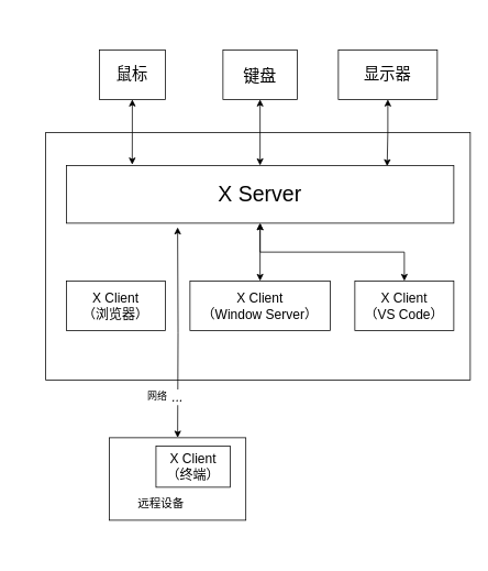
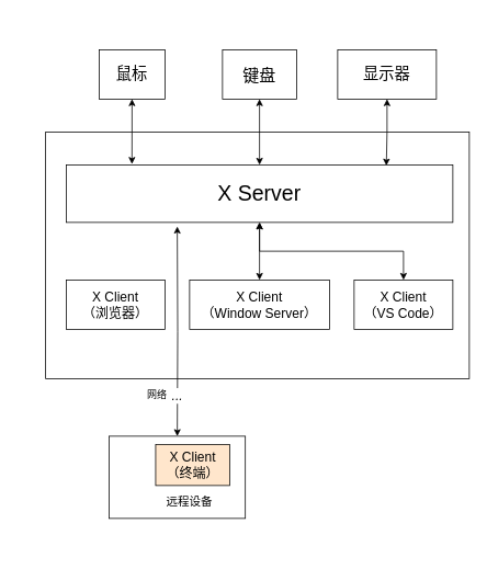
  <mxCell id="0" />
  <mxCell id="1" parent="0" />
  <mxCell id="2" value="" style="rounded=0;whiteSpace=wrap;html=1;strokeColor=none;" parent="1" vertex="1"><mxGeometry x="20" y="20" width="410" height="650" as="geometry" /></mxCell>
  <mxCell id="3" value="" style="rounded=0;whiteSpace=wrap;html=1;" parent="1" vertex="1"><mxGeometry x="55" y="160" width="515" height="300" as="geometry" /></mxCell>
  <mxCell id="4" style="edgeStyle=orthogonalEdgeStyle;rounded=0;orthogonalLoop=1;jettySize=auto;html=1;exitX=0.5;exitY=1;exitDx=0;exitDy=0;entryX=0.17;entryY=-0.014;entryDx=0;entryDy=0;entryPerimeter=0;startArrow=classic;startFill=1;" edge="1" parent="1" source="5" target="12"><mxGeometry relative="1" as="geometry" /></mxCell>
  <mxCell id="5" value="&lt;font style=&quot;font-size: 19px&quot;&gt;鼠标&lt;/font&gt;" style="rounded=0;whiteSpace=wrap;html=1;" parent="1" vertex="1"><mxGeometry x="120" y="60" width="80" height="60" as="geometry" /></mxCell>
  <mxCell id="6" style="edgeStyle=orthogonalEdgeStyle;rounded=0;orthogonalLoop=1;jettySize=auto;html=1;exitX=0.5;exitY=1;exitDx=0;exitDy=0;entryX=0.5;entryY=0;entryDx=0;entryDy=0;startArrow=classic;startFill=1;" edge="1" parent="1" source="7" target="12"><mxGeometry relative="1" as="geometry" /></mxCell>
  <mxCell id="7" value="&lt;font style=&quot;font-size: 20px&quot;&gt;键盘&lt;/font&gt;" style="rounded=0;whiteSpace=wrap;html=1;" parent="1" vertex="1"><mxGeometry x="270" y="60" width="90" height="60" as="geometry" /></mxCell>
  <mxCell id="8" style="edgeStyle=orthogonalEdgeStyle;rounded=0;orthogonalLoop=1;jettySize=auto;html=1;exitX=0.5;exitY=1;exitDx=0;exitDy=0;entryX=0.828;entryY=0.014;entryDx=0;entryDy=0;entryPerimeter=0;startArrow=classic;startFill=1;" edge="1" parent="1" source="9" target="12"><mxGeometry relative="1" as="geometry" /></mxCell>
  <mxCell id="9" value="&lt;font style=&quot;font-size: 19px&quot;&gt;显示器&lt;/font&gt;" style="rounded=0;whiteSpace=wrap;html=1;" parent="1" vertex="1"><mxGeometry x="410" y="60" width="120" height="60" as="geometry" /></mxCell>
  <mxCell id="10" style="edgeStyle=orthogonalEdgeStyle;rounded=0;orthogonalLoop=1;jettySize=auto;html=1;startArrow=classic;startFill=1;entryX=0.5;entryY=0;entryDx=0;entryDy=0;" parent="1" target="16" edge="1"><mxGeometry relative="1" as="geometry"><mxPoint x="228" y="520" as="targetPoint" /><mxPoint x="215" y="275" as="sourcePoint" /></mxGeometry></mxCell>
  <mxCell id="11" value="&lt;span style=&quot;font-size: 16px&quot;&gt;&lt;i&gt;...&lt;/i&gt;&lt;/span&gt;" style="edgeLabel;html=1;align=center;verticalAlign=middle;resizable=0;points=[];" parent="10" vertex="1" connectable="0"><mxGeometry x="0.732" y="-1" relative="1" as="geometry"><mxPoint x="0.24" y="-15.2" as="offset" /></mxGeometry></mxCell>
  <mxCell id="12" value="&lt;font style=&quot;font-size: 26px&quot;&gt;X Server&lt;/font&gt;" style="rounded=0;whiteSpace=wrap;html=1;" parent="1" vertex="1"><mxGeometry x="80" y="200" width="470" height="70" as="geometry" /></mxCell>
  <mxCell id="13" style="edgeStyle=orthogonalEdgeStyle;rounded=0;orthogonalLoop=1;jettySize=auto;html=1;entryX=0.5;entryY=1;entryDx=0;entryDy=0;startArrow=classic;startFill=1;" parent="1" source="14" target="12" edge="1"><mxGeometry relative="1" as="geometry" /></mxCell>
  <mxCell id="14" value="&lt;font style=&quot;font-size: 16px&quot;&gt;X Client&lt;br&gt;（Window Server）&lt;br&gt;&lt;/font&gt;" style="rounded=0;whiteSpace=wrap;html=1;" parent="1" vertex="1"><mxGeometry x="230" y="340" width="170" height="60" as="geometry" /></mxCell>
  <mxCell id="15" value="&lt;font style=&quot;font-size: 16px&quot;&gt;X Client&lt;br&gt;（浏览器）&lt;br&gt;&lt;/font&gt;" style="rounded=0;whiteSpace=wrap;html=1;" parent="1" vertex="1"><mxGeometry x="80" y="340" width="120" height="60" as="geometry" /></mxCell>
  <mxCell id="16" value="" style="rounded=0;whiteSpace=wrap;html=1;" parent="1" vertex="1"><mxGeometry x="132.25" y="530" width="165.5" height="100" as="geometry" /></mxCell>
- <mxCell id="17" value="&lt;font style=&quot;font-size: 14px&quot;&gt;远程设备&lt;/font&gt;" style="text;html=1;strokeColor=none;fillColor=none;align=center;verticalAlign=middle;whiteSpace=wrap;rounded=0;" parent="1" vertex="1"><mxGeometry x="154.75" y="600" width="80" height="20" as="geometry" /></mxCell>
- <mxCell id="18" value="&lt;font style=&quot;font-size: 16px&quot;&gt;X Client&lt;br&gt;（终端）&lt;br&gt;&lt;/font&gt;" style="rounded=0;whiteSpace=wrap;html=1;" parent="1" vertex="1"><mxGeometry x="188.75" y="540" width="90" height="50" as="geometry" /></mxCell>
+ <mxCell id="17" value="&lt;font style=&quot;font-size: 14px&quot;&gt;远程设备&lt;/font&gt;" style="text;html=1;strokeColor=none;fillColor=none;align=center;verticalAlign=middle;whiteSpace=wrap;rounded=0;" parent="1" vertex="1"><mxGeometry x="189.75" y="600" width="80" height="20" as="geometry" /></mxCell>
+ <mxCell id="18" value="&lt;font style=&quot;font-size: 16px&quot;&gt;X Client&lt;br&gt;（终端）&lt;br&gt;&lt;/font&gt;" style="rounded=0;whiteSpace=wrap;html=1;fillColor=#ffe6cc;" parent="1" vertex="1"><mxGeometry x="188.75" y="540" width="90" height="50" as="geometry" /></mxCell>
  <mxCell id="19" value="网络" style="text;html=1;align=center;verticalAlign=middle;resizable=0;points=[];autosize=1;" parent="1" vertex="1"><mxGeometry x="170" y="470" width="40" height="20" as="geometry" /></mxCell>
  <mxCell id="20" style="edgeStyle=orthogonalEdgeStyle;rounded=0;orthogonalLoop=1;jettySize=auto;html=1;exitX=0.5;exitY=0;exitDx=0;exitDy=0;entryX=0.5;entryY=1;entryDx=0;entryDy=0;startArrow=classic;startFill=1;" edge="1" parent="1" source="21" target="12"><mxGeometry relative="1" as="geometry" /></mxCell>
  <mxCell id="21" value="&lt;font style=&quot;font-size: 16px&quot;&gt;X Client&lt;br&gt;（VS Code）&lt;br&gt;&lt;/font&gt;" style="rounded=0;whiteSpace=wrap;html=1;" vertex="1" parent="1"><mxGeometry x="430" y="340" width="120" height="60" as="geometry" /></mxCell>
